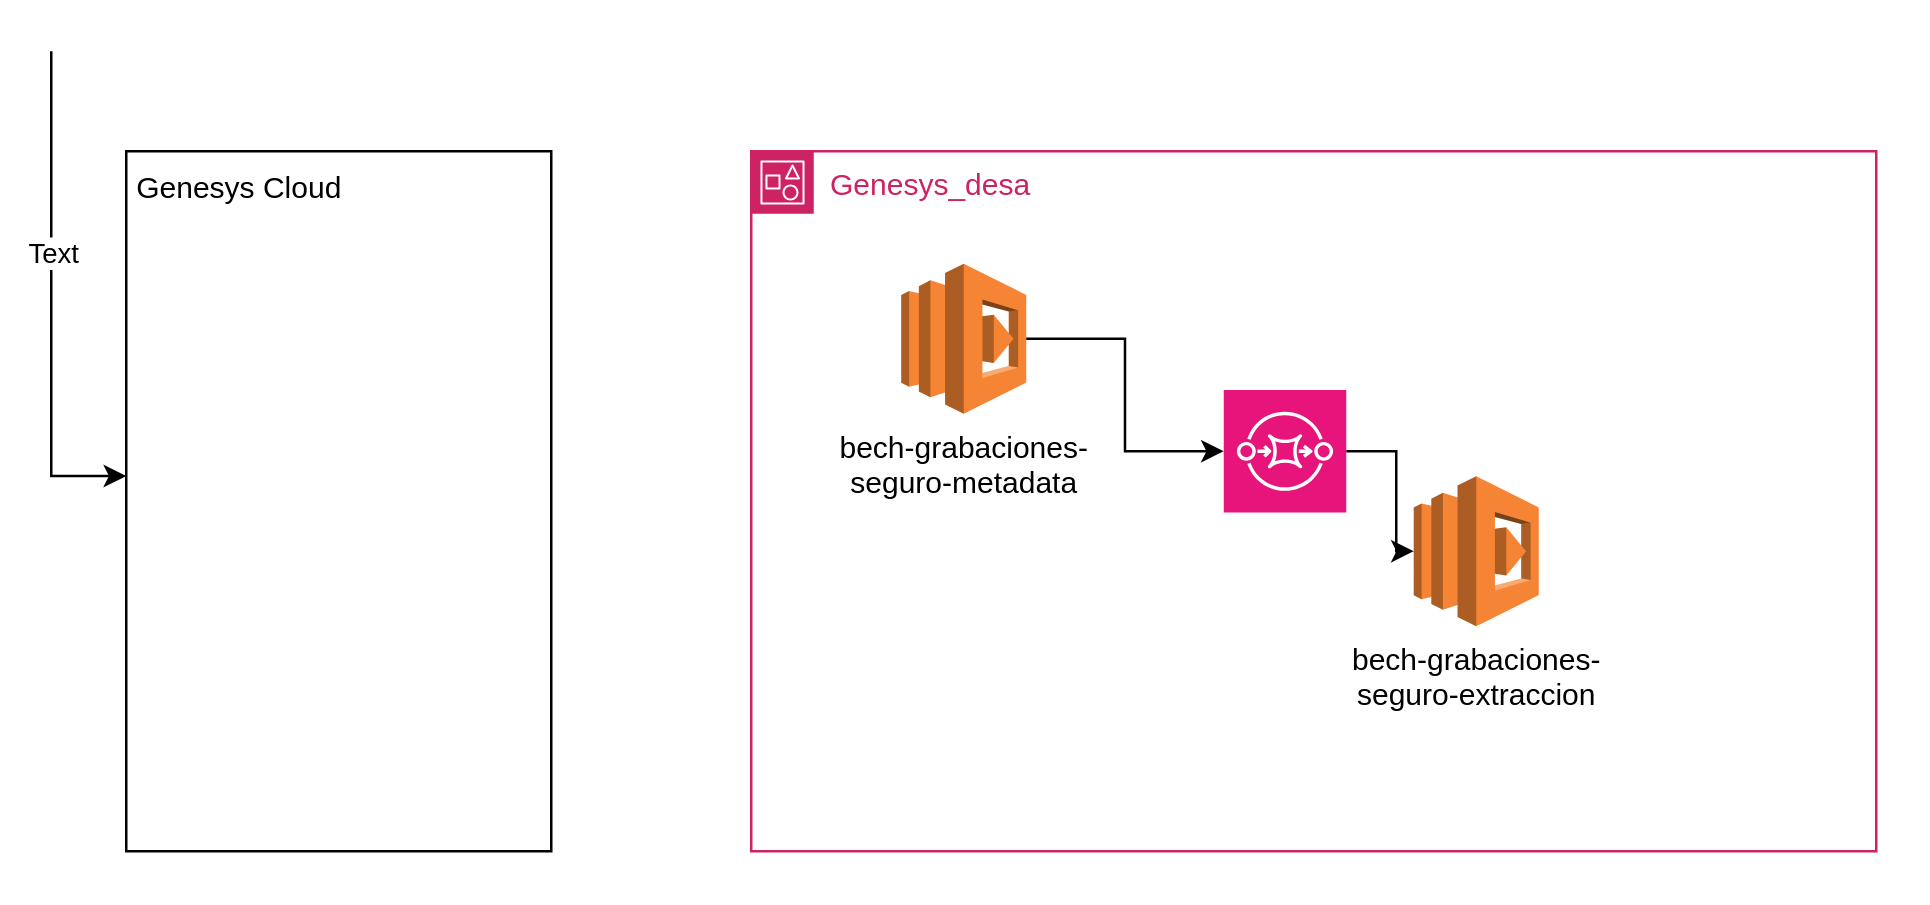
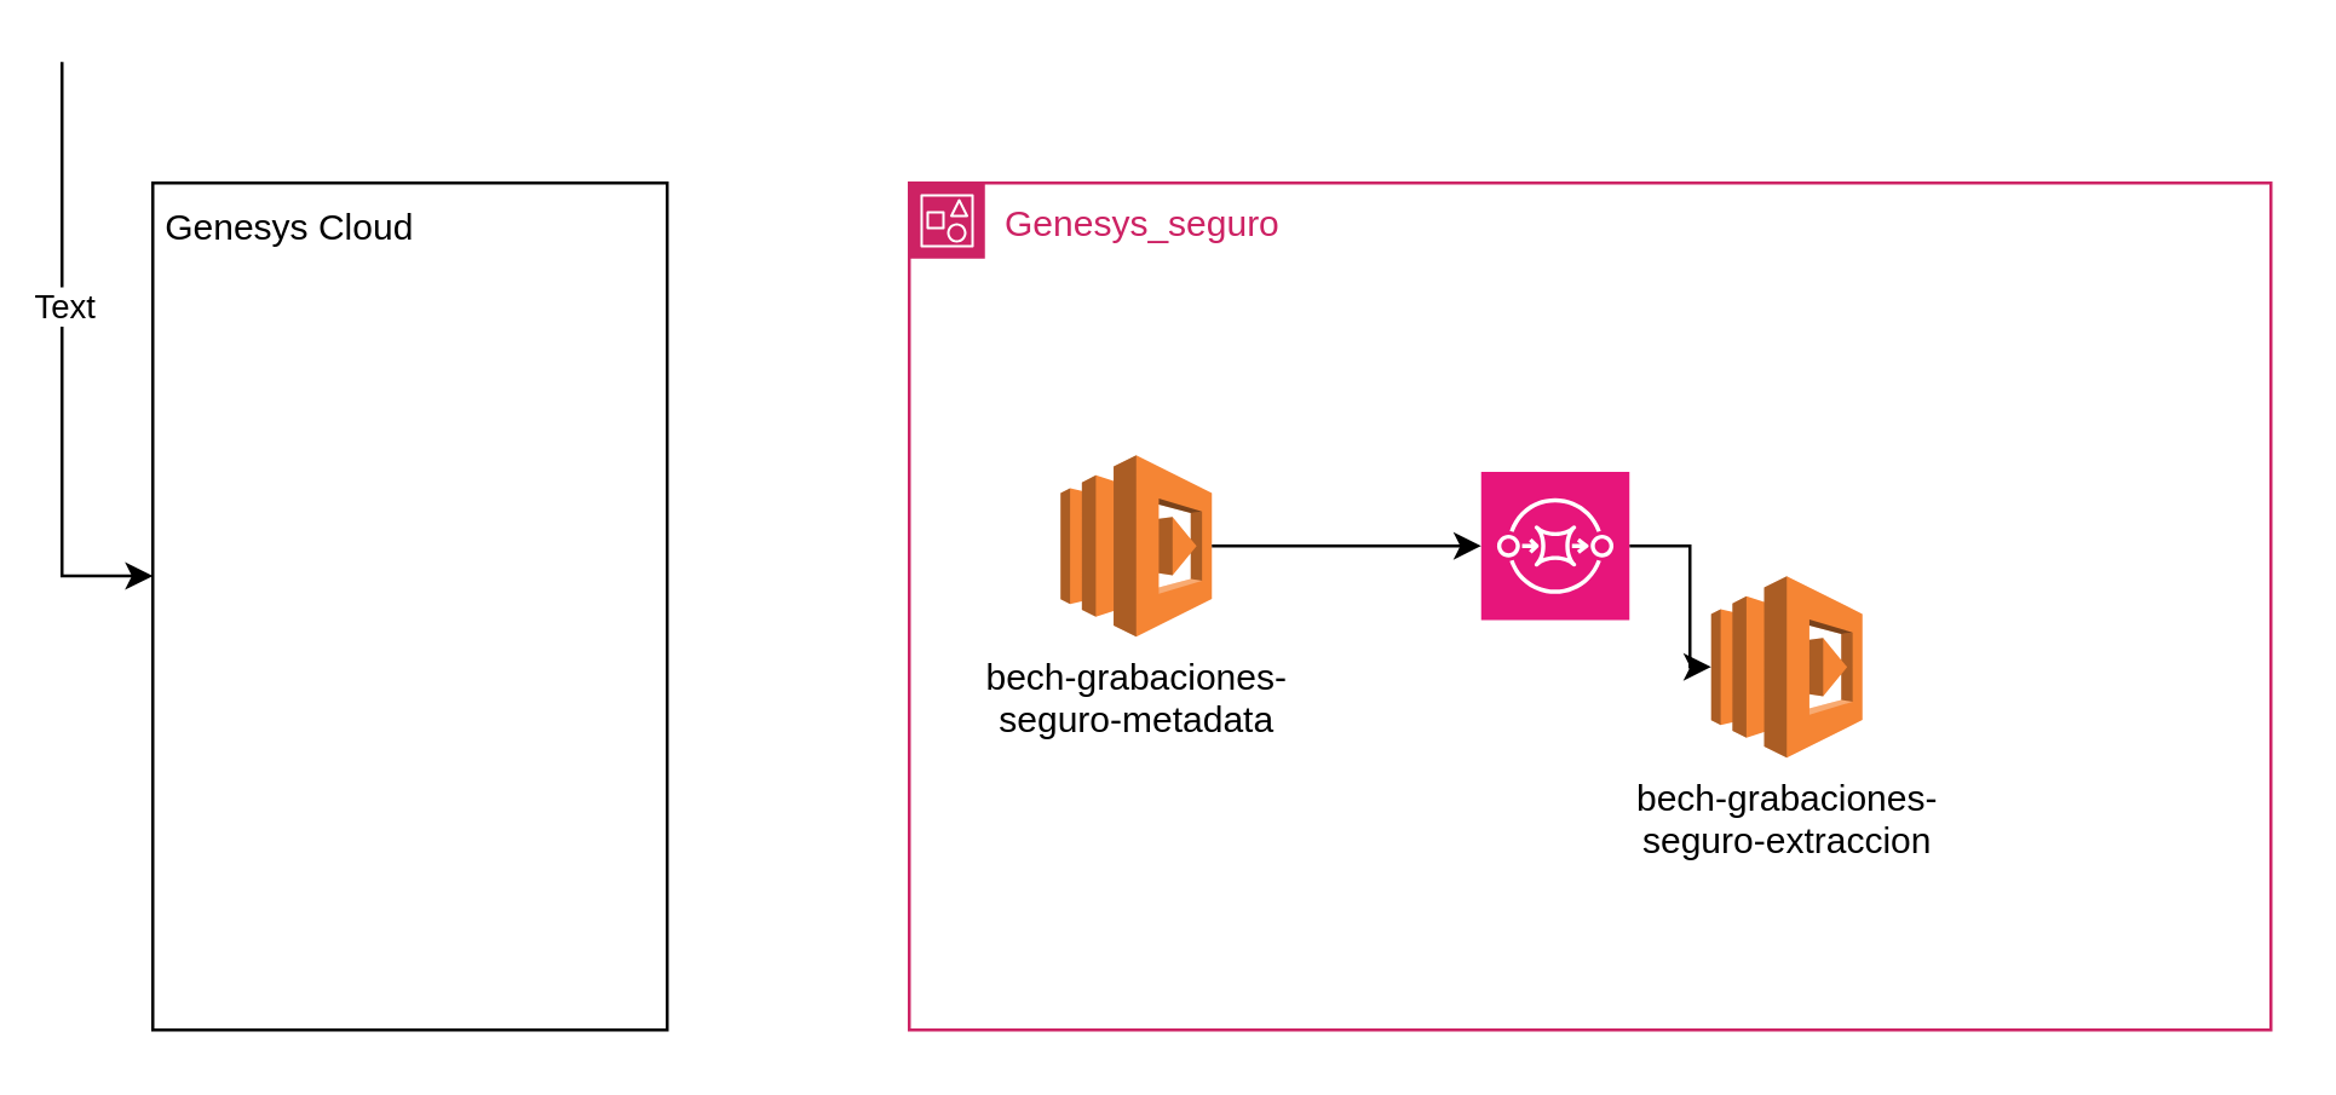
  <mxCell id="0" />
  <mxCell id="1" parent="0" />
- <mxCell id="2" value="bech-grabaciones-&lt;div&gt;seguro-metadata&lt;/div&gt;" style="outlineConnect=0;dashed=0;verticalLabelPosition=bottom;verticalAlign=top;align=center;html=1;shape=mxgraph.aws3.lambda;fillColor=#F58534;gradientColor=none;" vertex="1" parent="1"><mxGeometry x="360" y="105" width="50" height="60" as="geometry" /></mxCell>
+ <mxCell id="2" value="bech-grabaciones-&lt;div&gt;seguro-metadata&lt;/div&gt;" style="outlineConnect=0;dashed=0;verticalLabelPosition=bottom;verticalAlign=top;align=center;html=1;shape=mxgraph.aws3.lambda;fillColor=#F58534;gradientColor=none;" vertex="1" parent="1"><mxGeometry x="350" y="150" width="50" height="60" as="geometry" /></mxCell>
  <mxCell id="3" value="bech-grabaciones-&lt;div&gt;seguro-extraccion&lt;/div&gt;" style="outlineConnect=0;dashed=0;verticalLabelPosition=bottom;verticalAlign=top;align=center;html=1;shape=mxgraph.aws3.lambda;fillColor=#F58534;gradientColor=none;" vertex="1" parent="1"><mxGeometry x="565" y="190" width="50" height="60" as="geometry" /></mxCell>
  <mxCell id="4" style="edgeStyle=orthogonalEdgeStyle;rounded=0;orthogonalLoop=1;jettySize=auto;html=1;" edge="1" parent="1" source="5" target="3"><mxGeometry relative="1" as="geometry" /></mxCell>
  <mxCell id="5" value="" style="sketch=0;points=[[0,0,0],[0.25,0,0],[0.5,0,0],[0.75,0,0],[1,0,0],[0,1,0],[0.25,1,0],[0.5,1,0],[0.75,1,0],[1,1,0],[0,0.25,0],[0,0.5,0],[0,0.75,0],[1,0.25,0],[1,0.5,0],[1,0.75,0]];outlineConnect=0;fontColor=#232F3E;fillColor=#E7157B;strokeColor=#ffffff;dashed=0;verticalLabelPosition=bottom;verticalAlign=top;align=center;html=1;fontSize=12;fontStyle=0;aspect=fixed;shape=mxgraph.aws4.resourceIcon;resIcon=mxgraph.aws4.sqs;" vertex="1" parent="1"><mxGeometry x="489" y="155.5" width="49" height="49" as="geometry" /></mxCell>
  <mxCell id="6" style="edgeStyle=orthogonalEdgeStyle;rounded=0;orthogonalLoop=1;jettySize=auto;html=1;entryX=0;entryY=0.5;entryDx=0;entryDy=0;entryPerimeter=0;" edge="1" parent="1" source="2" target="5"><mxGeometry relative="1" as="geometry" /></mxCell>
- <mxCell id="7" value="Genesys_desa" style="points=[[0,0],[0.25,0],[0.5,0],[0.75,0],[1,0],[1,0.25],[1,0.5],[1,0.75],[1,1],[0.75,1],[0.5,1],[0.25,1],[0,1],[0,0.75],[0,0.5],[0,0.25]];outlineConnect=0;gradientColor=none;html=1;whiteSpace=wrap;fontSize=12;fontStyle=0;container=1;pointerEvents=0;collapsible=0;recursiveResize=0;shape=mxgraph.aws4.group;grIcon=mxgraph.aws4.group_account;strokeColor=#CD2264;fillColor=none;verticalAlign=top;align=left;spacingLeft=30;fontColor=#CD2264;dashed=0;" vertex="1" parent="1"><mxGeometry x="300" y="60" width="450" height="280" as="geometry" /></mxCell>
+ <mxCell id="7" value="Genesys_seguro" style="points=[[0,0],[0.25,0],[0.5,0],[0.75,0],[1,0],[1,0.25],[1,0.5],[1,0.75],[1,1],[0.75,1],[0.5,1],[0.25,1],[0,1],[0,0.75],[0,0.5],[0,0.25]];outlineConnect=0;gradientColor=none;html=1;whiteSpace=wrap;fontSize=12;fontStyle=0;container=1;pointerEvents=0;collapsible=0;recursiveResize=0;shape=mxgraph.aws4.group;grIcon=mxgraph.aws4.group_account;strokeColor=#CD2264;fillColor=none;verticalAlign=top;align=left;spacingLeft=30;fontColor=#CD2264;dashed=0;" vertex="1" parent="1"><mxGeometry x="300" y="60" width="450" height="280" as="geometry" /></mxCell>
  <mxCell id="8" value="" style="group" vertex="1" connectable="0" parent="1"><mxGeometry x="40" y="60" width="180" height="280" as="geometry" /></mxCell>
  <mxCell id="9" value="" style="rounded=0;whiteSpace=wrap;html=1;fillColor=none;" vertex="1" parent="8"><mxGeometry x="10" width="170" height="280" as="geometry" /></mxCell>
  <mxCell id="10" value="Genesys Cloud" style="text;html=1;align=center;verticalAlign=middle;resizable=0;points=[];autosize=1;strokeColor=none;fillColor=none;" vertex="1" parent="8"><mxGeometry width="110" height="30" as="geometry" /></mxCell>
  <mxCell id="11" style="edgeStyle=orthogonalEdgeStyle;rounded=0;orthogonalLoop=1;jettySize=auto;html=1;entryX=0;entryY=0.464;entryDx=0;entryDy=0;entryPerimeter=0;" edge="1" parent="1" target="9"><mxGeometry relative="1" as="geometry"><mxPoint x="20" y="20" as="sourcePoint" /><Array as="points"><mxPoint x="20" y="190" /></Array></mxGeometry></mxCell>
  <mxCell id="12" value="Text" style="edgeLabel;html=1;align=center;verticalAlign=middle;resizable=0;points=[];" vertex="1" connectable="0" parent="11"><mxGeometry x="-0.757" y="-2" relative="1" as="geometry"><mxPoint x="2" y="56" as="offset" /></mxGeometry></mxCell>
